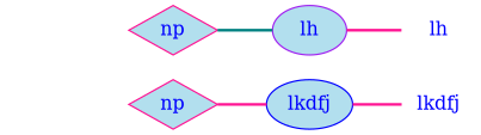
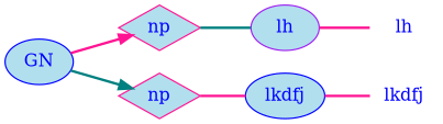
  digraph {
    rankdir=LR
    node [fillcolor=lightblue2 fontcolor=blue shape=plaintext color=purple style=filled]
    edge [arrowhead=none color=deeppink fontcolor=blue minlen=1 style=bold]
    n1 [height=0.50 label=lh width=0.75 style=""]
    n2 [height=0.50 label=lh shape=ellipse width=0.75]
    n3 [color=deeppink height=0.50 label=np shape=diamond width=0.75]
    n4 [height=0.50 label=lkdfj width=0.75 style=""]
    n5 [color=blue height=0.50 label=lkdfj shape=ellipse width=0.86]
    n6 [color=deeppink height=0.50 label=np shape=diamond width=0.75]
+   n7 [arrowhead=doubleoctagon color=blue height=0.50 label=GN width=0.75 shape=""]
    n2 -> n1
    n3 -> n2 [color=teal]
    n5 -> n4
    n6 -> n5
+   n7 -> n3 [shape=normal arrowhead=""]
+   n7 -> n6 [color=teal shape=normal arrowhead=""]
  }
